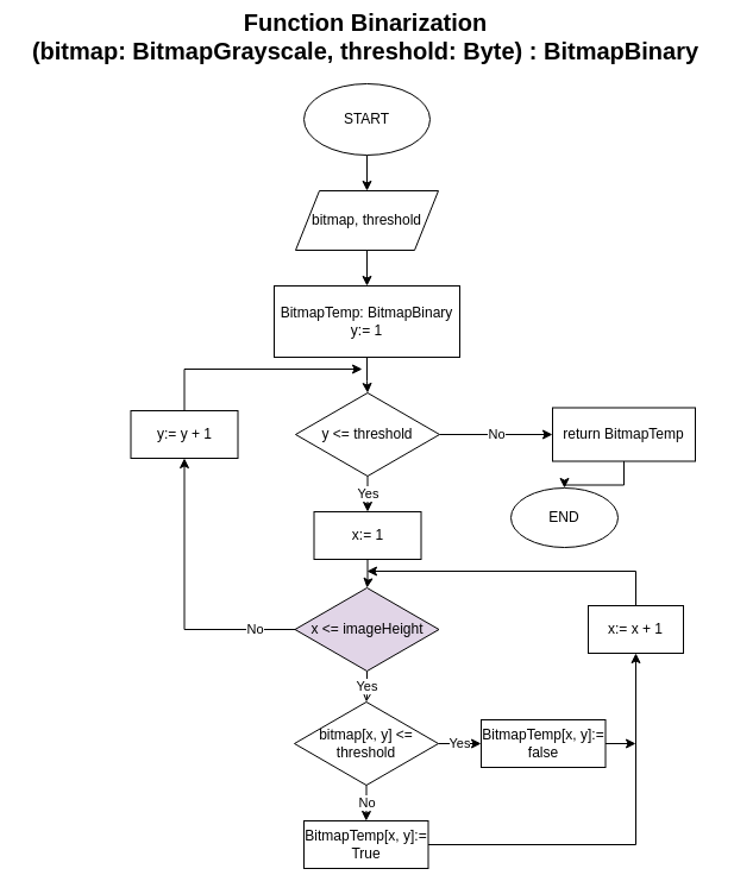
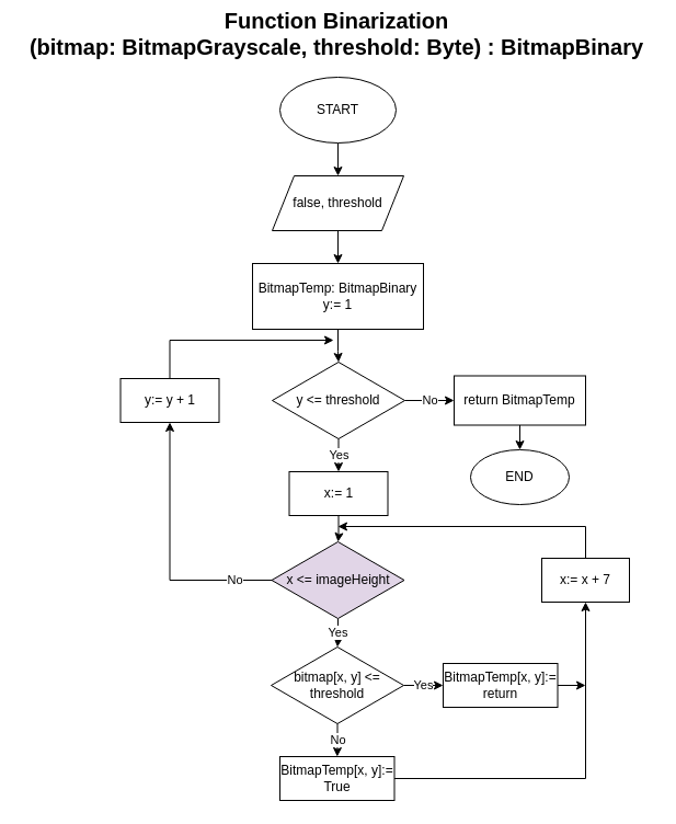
  <mxCell id="0" />
  <mxCell id="1" parent="0" />
  <mxCell id="2" value="&lt;font style=&quot;font-size: 20px&quot;&gt;&lt;b&gt;Function Binarization &lt;br&gt;(bitmap: BitmapGrayscale, threshold: Byte) : BitmapBinary&lt;/b&gt;&lt;/font&gt;" style="text;html=1;strokeColor=none;fillColor=none;align=center;verticalAlign=middle;whiteSpace=wrap;rounded=0;" parent="1" vertex="1"><mxGeometry x="20.25" y="20" width="574" height="20" as="geometry" /></mxCell>
  <mxCell id="3" value="" style="edgeStyle=orthogonalEdgeStyle;rounded=0;orthogonalLoop=1;jettySize=auto;html=1;" parent="1" source="4" target="8" edge="1"><mxGeometry relative="1" as="geometry" /></mxCell>
  <mxCell id="4" value="START" style="ellipse;whiteSpace=wrap;html=1;" parent="1" vertex="1"><mxGeometry x="255" y="70" width="106" height="60" as="geometry" /></mxCell>
  <mxCell id="5" value="" style="edgeStyle=orthogonalEdgeStyle;rounded=0;orthogonalLoop=1;jettySize=auto;html=1;" parent="1" source="6" target="11" edge="1"><mxGeometry relative="1" as="geometry" /></mxCell>
  <mxCell id="6" value="BitmapTemp: BitmapBinary&lt;br&gt;y:= 1" style="rounded=0;whiteSpace=wrap;html=1;" parent="1" vertex="1"><mxGeometry x="230" y="240" width="156" height="60" as="geometry" /></mxCell>
  <mxCell id="7" value="" style="edgeStyle=orthogonalEdgeStyle;rounded=0;orthogonalLoop=1;jettySize=auto;html=1;" parent="1" source="8" target="6" edge="1"><mxGeometry relative="1" as="geometry" /></mxCell>
- <mxCell id="8" value="bitmap, threshold" style="shape=parallelogram;perimeter=parallelogramPerimeter;whiteSpace=wrap;html=1;fixedSize=1;" parent="1" vertex="1"><mxGeometry x="248" y="160" width="120" height="50" as="geometry" /></mxCell>
+ <mxCell id="8" value="false, threshold" style="shape=parallelogram;perimeter=parallelogramPerimeter;whiteSpace=wrap;html=1;fixedSize=1;" parent="1" vertex="1"><mxGeometry x="248" y="160" width="120" height="50" as="geometry" /></mxCell>
  <mxCell id="9" value="Yes" style="edgeStyle=orthogonalEdgeStyle;rounded=0;orthogonalLoop=1;jettySize=auto;html=1;" parent="1" source="11" target="13" edge="1"><mxGeometry relative="1" as="geometry" /></mxCell>
  <mxCell id="10" value="No" style="edgeStyle=orthogonalEdgeStyle;rounded=0;orthogonalLoop=1;jettySize=auto;html=1;entryX=0;entryY=0.5;entryDx=0;entryDy=0;" parent="1" source="11" target="29" edge="1"><mxGeometry relative="1" as="geometry" /></mxCell>
  <mxCell id="11" value="y &amp;lt;= threshold" style="rhombus;whiteSpace=wrap;html=1;" parent="1" vertex="1"><mxGeometry x="248" y="330" width="121" height="70" as="geometry" /></mxCell>
  <mxCell id="12" value="" style="edgeStyle=orthogonalEdgeStyle;rounded=0;orthogonalLoop=1;jettySize=auto;html=1;" parent="1" source="13" target="16" edge="1"><mxGeometry relative="1" as="geometry" /></mxCell>
  <mxCell id="13" value="x:= 1" style="rounded=0;whiteSpace=wrap;html=1;" parent="1" vertex="1"><mxGeometry x="263.5" y="430" width="90" height="40" as="geometry" /></mxCell>
- <mxCell id="14" value="Yes" style="edgeStyle=orthogonalEdgeStyle;rounded=0;orthogonalLoop=1;jettySize=auto;html=1;endArrow=open;" parent="1" source="16" target="19" edge="1"><mxGeometry relative="1" as="geometry" /></mxCell>
+ <mxCell id="14" value="Yes" style="edgeStyle=orthogonalEdgeStyle;rounded=0;orthogonalLoop=1;jettySize=auto;html=1;" parent="1" source="16" target="19" edge="1"><mxGeometry relative="1" as="geometry" /></mxCell>
  <mxCell id="15" value="No" style="edgeStyle=orthogonalEdgeStyle;rounded=0;orthogonalLoop=1;jettySize=auto;html=1;entryX=0.5;entryY=1;entryDx=0;entryDy=0;" parent="1" source="16" target="25" edge="1"><mxGeometry x="-0.717" relative="1" as="geometry"><mxPoint as="offset" /></mxGeometry></mxCell>
  <mxCell id="16" value="x &amp;lt;= imageHeight" style="rhombus;whiteSpace=wrap;html=1;fillColor=#e1d5e7;" parent="1" vertex="1"><mxGeometry x="247.5" y="494" width="121" height="70" as="geometry" /></mxCell>
  <mxCell id="17" value="Yes" style="edgeStyle=orthogonalEdgeStyle;rounded=0;orthogonalLoop=1;jettySize=auto;html=1;" parent="1" source="19" target="21" edge="1"><mxGeometry relative="1" as="geometry" /></mxCell>
  <mxCell id="18" value="No" style="edgeStyle=orthogonalEdgeStyle;rounded=0;orthogonalLoop=1;jettySize=auto;html=1;" parent="1" source="19" target="23" edge="1"><mxGeometry relative="1" as="geometry" /></mxCell>
  <mxCell id="19" value="bitmap[x, y] &amp;lt;= threshold" style="rhombus;whiteSpace=wrap;html=1;" parent="1" vertex="1"><mxGeometry x="247" y="590" width="121" height="70" as="geometry" /></mxCell>
  <mxCell id="20" style="edgeStyle=orthogonalEdgeStyle;rounded=0;orthogonalLoop=1;jettySize=auto;html=1;" parent="1" source="21" edge="1"><mxGeometry relative="1" as="geometry"><mxPoint x="534" y="625" as="targetPoint" /></mxGeometry></mxCell>
- <mxCell id="21" value="BitmapTemp[x, y]:= false" style="rounded=0;whiteSpace=wrap;html=1;" parent="1" vertex="1"><mxGeometry x="404" y="605" width="104.5" height="40" as="geometry" /></mxCell>
+ <mxCell id="21" value="BitmapTemp[x, y]:= return" style="rounded=0;whiteSpace=wrap;html=1;" parent="1" vertex="1"><mxGeometry x="404" y="605" width="104.5" height="40" as="geometry" /></mxCell>
  <mxCell id="22" style="edgeStyle=orthogonalEdgeStyle;rounded=0;orthogonalLoop=1;jettySize=auto;html=1;entryX=0.5;entryY=1;entryDx=0;entryDy=0;" parent="1" source="23" target="27" edge="1"><mxGeometry relative="1" as="geometry" /></mxCell>
  <mxCell id="23" value="BitmapTemp[x, y]:= True" style="rounded=0;whiteSpace=wrap;html=1;" parent="1" vertex="1"><mxGeometry x="255" y="690" width="104.5" height="40" as="geometry" /></mxCell>
  <mxCell id="24" style="edgeStyle=orthogonalEdgeStyle;rounded=0;orthogonalLoop=1;jettySize=auto;html=1;" parent="1" source="25" edge="1"><mxGeometry relative="1" as="geometry"><mxPoint x="304" y="310" as="targetPoint" /><Array as="points"><mxPoint x="155" y="310" /></Array></mxGeometry></mxCell>
  <mxCell id="25" value="y:= y + 1" style="rounded=0;whiteSpace=wrap;html=1;" parent="1" vertex="1"><mxGeometry x="109.5" y="345" width="90" height="40" as="geometry" /></mxCell>
  <mxCell id="26" style="edgeStyle=orthogonalEdgeStyle;rounded=0;orthogonalLoop=1;jettySize=auto;html=1;" parent="1" source="27" edge="1"><mxGeometry relative="1" as="geometry"><mxPoint x="308" y="480" as="targetPoint" /><Array as="points"><mxPoint x="534" y="480" /></Array></mxGeometry></mxCell>
- <mxCell id="27" value="x:= x + 1" style="rounded=0;whiteSpace=wrap;html=1;" parent="1" vertex="1"><mxGeometry x="494" y="509" width="80" height="40" as="geometry" /></mxCell>
+ <mxCell id="27" value="x:= x + 7" style="rounded=0;whiteSpace=wrap;html=1;" parent="1" vertex="1"><mxGeometry x="494" y="509" width="80" height="40" as="geometry" /></mxCell>
  <mxCell id="28" value="" style="edgeStyle=orthogonalEdgeStyle;rounded=0;orthogonalLoop=1;jettySize=auto;html=1;" parent="1" source="29" target="30" edge="1"><mxGeometry relative="1" as="geometry" /></mxCell>
- <mxCell id="29" value="return BitmapTemp" style="rounded=0;whiteSpace=wrap;html=1;" parent="1" vertex="1"><mxGeometry x="464" y="342.5" width="120" height="45" as="geometry" /></mxCell>
+ <mxCell id="29" value="return BitmapTemp" style="rounded=0;whiteSpace=wrap;html=1;" parent="1" vertex="1"><mxGeometry x="414" y="342.5" width="120" height="45" as="geometry" /></mxCell>
  <mxCell id="30" value="END" style="ellipse;whiteSpace=wrap;html=1;rounded=0;" parent="1" vertex="1"><mxGeometry x="429" y="410" width="90" height="50" as="geometry" /></mxCell>
